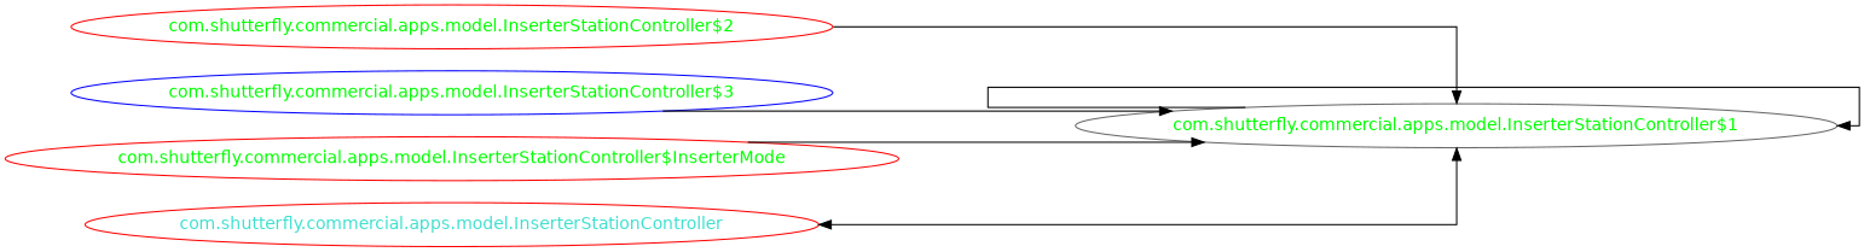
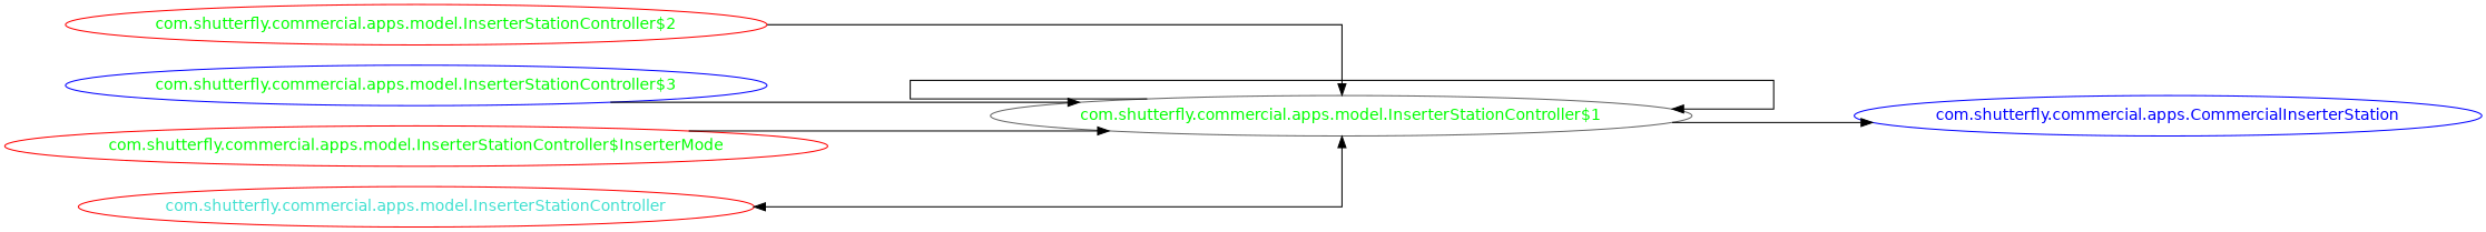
  digraph {
    concentrate=true
    rankdir=LR
    ranksep=2.0
    splines=ortho
    fontname="DejaVu Sans"
    node [fontcolor=green color=red fontname="DejaVu Sans"]
    edge [fontname="DejaVu Sans"]
    "com.shutterfly.commercial.apps.model.InserterStationController$1" [color=gray40]
+   "com.shutterfly.commercial.apps.CommercialInserterStation" [fontcolor=blue color=blue]
    "com.shutterfly.commercial.apps.model.InserterStationController$2"
    "com.shutterfly.commercial.apps.model.InserterStationController$3" [color=blue]
    "com.shutterfly.commercial.apps.model.InserterStationController$InserterMode"
    "com.shutterfly.commercial.apps.model.InserterStationController" [fontcolor=turquoise]
    "com.shutterfly.commercial.apps.model.InserterStationController$1" -> "com.shutterfly.commercial.apps.model.InserterStationController$1"
+   "com.shutterfly.commercial.apps.model.InserterStationController$1" -> "com.shutterfly.commercial.apps.CommercialInserterStation"
    "com.shutterfly.commercial.apps.model.InserterStationController$2" -> "com.shutterfly.commercial.apps.model.InserterStationController$1"
    "com.shutterfly.commercial.apps.model.InserterStationController$3" -> "com.shutterfly.commercial.apps.model.InserterStationController$1"
    "com.shutterfly.commercial.apps.model.InserterStationController$InserterMode" -> "com.shutterfly.commercial.apps.model.InserterStationController$1"
    "com.shutterfly.commercial.apps.model.InserterStationController" -> "com.shutterfly.commercial.apps.model.InserterStationController$1" [dir=both]
  }
